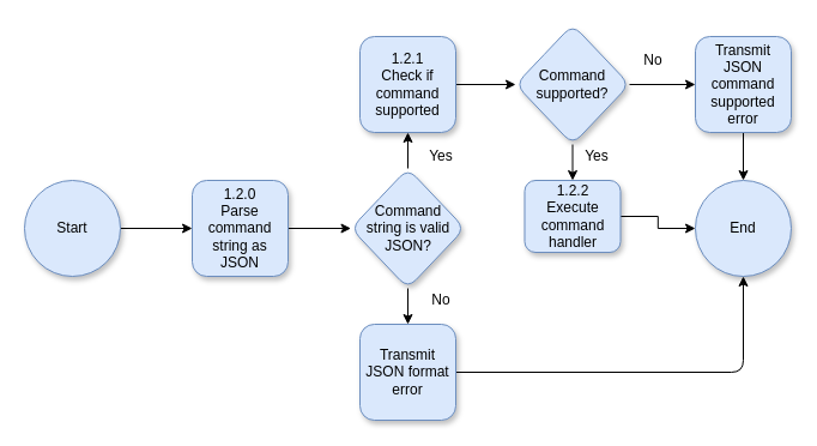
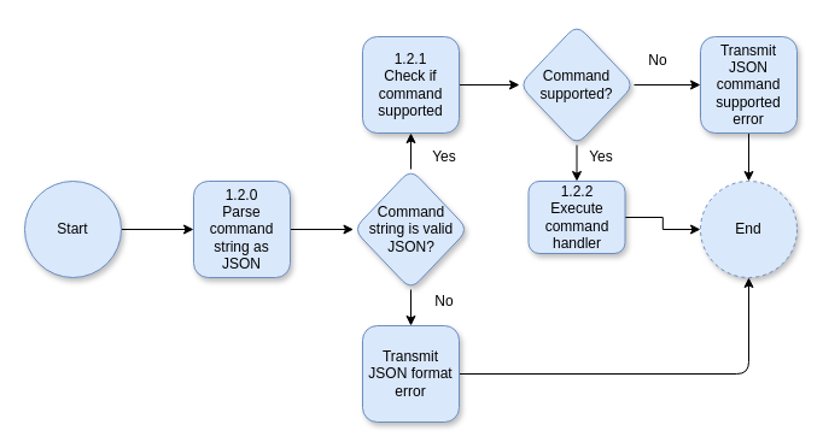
  <mxCell id="0" />
  <mxCell id="1" parent="0" />
  <mxCell id="2" style="edgeStyle=orthogonalEdgeStyle;rounded=0;orthogonalLoop=1;jettySize=auto;html=1;exitX=1;exitY=0.5;exitDx=0;exitDy=0;entryX=0;entryY=0.5;entryDx=0;entryDy=0;" edge="1" parent="1" source="3" target="5"><mxGeometry relative="1" as="geometry" /></mxCell>
  <mxCell id="3" value="Start" style="ellipse;whiteSpace=wrap;html=1;aspect=fixed;fillColor=#dae8fc;strokeColor=#6c8ebf;shadow=1;" vertex="1" parent="1"><mxGeometry x="20" y="150" width="80" height="80" as="geometry" /></mxCell>
  <mxCell id="4" style="edgeStyle=orthogonalEdgeStyle;rounded=0;orthogonalLoop=1;jettySize=auto;html=1;exitX=1;exitY=0.5;exitDx=0;exitDy=0;entryX=0;entryY=0.5;entryDx=0;entryDy=0;" edge="1" parent="1" source="5" target="8"><mxGeometry relative="1" as="geometry" /></mxCell>
  <mxCell id="5" value="1.2.0&lt;br&gt;Parse command string as JSON" style="whiteSpace=wrap;html=1;aspect=fixed;shadow=1;fillColor=#dae8fc;strokeColor=#6c8ebf;rounded=1;" vertex="1" parent="1"><mxGeometry x="160" y="150" width="80" height="80" as="geometry" /></mxCell>
  <mxCell id="6" style="edgeStyle=orthogonalEdgeStyle;rounded=0;orthogonalLoop=1;jettySize=auto;html=1;exitX=0.5;exitY=1;exitDx=0;exitDy=0;entryX=0.5;entryY=0;entryDx=0;entryDy=0;" edge="1" parent="1" source="8" target="14"><mxGeometry relative="1" as="geometry" /></mxCell>
  <mxCell id="7" style="edgeStyle=orthogonalEdgeStyle;rounded=0;orthogonalLoop=1;jettySize=auto;html=1;" edge="1" parent="1" source="8" target="10"><mxGeometry relative="1" as="geometry" /></mxCell>
  <mxCell id="8" value="&lt;font style=&quot;font-size: 12px&quot;&gt;Command &lt;br&gt;string is valid JSON?&lt;/font&gt;" style="rhombus;whiteSpace=wrap;html=1;rounded=1;shadow=1;strokeColor=#6c8ebf;fillColor=#dae8fc;" vertex="1" parent="1"><mxGeometry x="292.5" y="140" width="95" height="100" as="geometry" /></mxCell>
  <mxCell id="9" style="edgeStyle=orthogonalEdgeStyle;rounded=0;orthogonalLoop=1;jettySize=auto;html=1;exitX=1;exitY=0.5;exitDx=0;exitDy=0;entryX=0;entryY=0.5;entryDx=0;entryDy=0;" edge="1" parent="1" source="10" target="20"><mxGeometry relative="1" as="geometry" /></mxCell>
  <mxCell id="10" value="1.2.1 &lt;br&gt;Check if command supported" style="whiteSpace=wrap;html=1;aspect=fixed;rounded=1;shadow=1;fillColor=#dae8fc;strokeColor=#6c8ebf;" vertex="1" parent="1"><mxGeometry x="300" y="30" width="80" height="80" as="geometry" /></mxCell>
  <mxCell id="11" style="edgeStyle=orthogonalEdgeStyle;rounded=0;orthogonalLoop=1;jettySize=auto;html=1;exitX=1;exitY=0.5;exitDx=0;exitDy=0;entryX=0;entryY=0.5;entryDx=0;entryDy=0;" edge="1" parent="1" source="12" target="17"><mxGeometry relative="1" as="geometry" /></mxCell>
  <mxCell id="12" value="1.2.2&lt;br&gt;Execute command handler" style="whiteSpace=wrap;html=1;aspect=fixed;rounded=1;shadow=1;fillColor=#dae8fc;strokeColor=#6c8ebf;" vertex="1" parent="1"><mxGeometry x="437.5" y="150" width="80" height="60" as="geometry" /></mxCell>
  <mxCell id="13" style="edgeStyle=orthogonalEdgeStyle;rounded=1;orthogonalLoop=1;jettySize=auto;html=1;exitX=1;exitY=0.5;exitDx=0;exitDy=0;entryX=0.5;entryY=1;entryDx=0;entryDy=0;" edge="1" parent="1" source="14" target="17"><mxGeometry relative="1" as="geometry"><mxPoint x="550" y="310" as="targetPoint" /></mxGeometry></mxCell>
  <mxCell id="14" value="Transmit JSON format error" style="whiteSpace=wrap;html=1;aspect=fixed;rounded=1;shadow=1;fillColor=#dae8fc;strokeColor=#6c8ebf;" vertex="1" parent="1"><mxGeometry x="300" y="270" width="80" height="80" as="geometry" /></mxCell>
  <mxCell id="15" style="edgeStyle=orthogonalEdgeStyle;rounded=0;orthogonalLoop=1;jettySize=auto;html=1;exitX=0.5;exitY=1;exitDx=0;exitDy=0;entryX=0.5;entryY=0;entryDx=0;entryDy=0;" edge="1" parent="1" source="16" target="17"><mxGeometry relative="1" as="geometry" /></mxCell>
  <mxCell id="16" value="Transmit JSON command supported error" style="whiteSpace=wrap;html=1;aspect=fixed;rounded=1;shadow=1;fillColor=#dae8fc;strokeColor=#6c8ebf;" vertex="1" parent="1"><mxGeometry x="580" y="30" width="80" height="80" as="geometry" /></mxCell>
- <mxCell id="17" value="End" style="ellipse;whiteSpace=wrap;html=1;aspect=fixed;fillColor=#dae8fc;strokeColor=#6c8ebf;shadow=1;" vertex="1" parent="1"><mxGeometry x="580" y="150" width="80" height="80" as="geometry" /></mxCell>
+ <mxCell id="17" value="End" style="ellipse;whiteSpace=wrap;html=1;aspect=fixed;fillColor=#dae8fc;strokeColor=#6c8ebf;shadow=1;dashed=1;" vertex="1" parent="1"><mxGeometry x="580" y="150" width="80" height="80" as="geometry" /></mxCell>
  <mxCell id="18" style="edgeStyle=orthogonalEdgeStyle;rounded=0;orthogonalLoop=1;jettySize=auto;html=1;exitX=1;exitY=0.5;exitDx=0;exitDy=0;entryX=0;entryY=0.5;entryDx=0;entryDy=0;" edge="1" parent="1" source="20" target="16"><mxGeometry relative="1" as="geometry" /></mxCell>
  <mxCell id="19" style="edgeStyle=orthogonalEdgeStyle;rounded=0;orthogonalLoop=1;jettySize=auto;html=1;exitX=0.5;exitY=1;exitDx=0;exitDy=0;entryX=0.5;entryY=0;entryDx=0;entryDy=0;" edge="1" parent="1" source="20" target="12"><mxGeometry relative="1" as="geometry" /></mxCell>
  <mxCell id="20" value="Command supported?" style="rhombus;whiteSpace=wrap;html=1;rounded=1;shadow=1;strokeColor=#6c8ebf;fillColor=#dae8fc;" vertex="1" parent="1"><mxGeometry x="430" y="20" width="95" height="100" as="geometry" /></mxCell>
  <mxCell id="21" value="Yes" style="text;html=1;strokeColor=none;fillColor=none;align=center;verticalAlign=middle;whiteSpace=wrap;rounded=0;shadow=1;" vertex="1" parent="1"><mxGeometry x="347.5" y="120" width="40" height="20" as="geometry" /></mxCell>
  <mxCell id="22" value="No" style="text;html=1;strokeColor=none;fillColor=none;align=center;verticalAlign=middle;whiteSpace=wrap;rounded=0;shadow=1;" vertex="1" parent="1"><mxGeometry x="347.5" y="240" width="40" height="20" as="geometry" /></mxCell>
  <mxCell id="23" value="Yes" style="text;html=1;strokeColor=none;fillColor=none;align=center;verticalAlign=middle;whiteSpace=wrap;rounded=0;shadow=1;" vertex="1" parent="1"><mxGeometry x="477.5" y="120" width="40" height="20" as="geometry" /></mxCell>
  <mxCell id="24" value="No" style="text;html=1;strokeColor=none;fillColor=none;align=center;verticalAlign=middle;whiteSpace=wrap;rounded=0;shadow=1;" vertex="1" parent="1"><mxGeometry x="525" y="40" width="40" height="20" as="geometry" /></mxCell>
